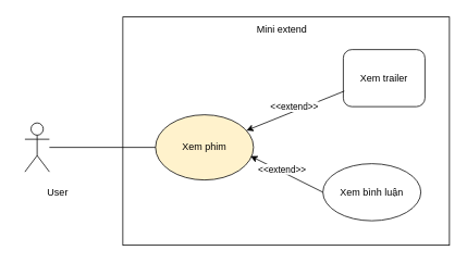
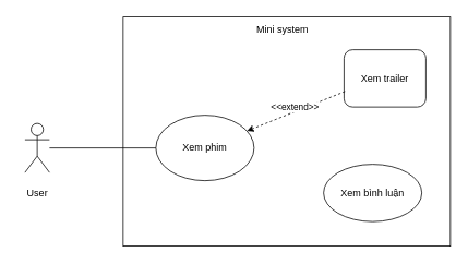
  <mxCell id="0" />
  <mxCell id="1" parent="0" />
  <mxCell id="2" value="" style="shape=umlActor;verticalLabelPosition=bottom;verticalAlign=top;html=1;outlineConnect=0;" parent="1" vertex="1"><mxGeometry x="30" y="150" width="30" height="60" as="geometry" /></mxCell>
  <mxCell id="3" value="" style="rounded=0;whiteSpace=wrap;html=1;" parent="1" vertex="1"><mxGeometry x="260" y="170" width="120" height="60" as="geometry" /></mxCell>
  <mxCell id="4" value="" style="rounded=0;whiteSpace=wrap;html=1;" parent="1" vertex="1"><mxGeometry x="150" y="20" width="400" height="280" as="geometry" /></mxCell>
- <mxCell id="5" value="Xem phim" style="ellipse;whiteSpace=wrap;html=1;fillColor=#fff2cc;" parent="1" vertex="1"><mxGeometry x="190" y="140" width="120" height="80" as="geometry" /></mxCell>
+ <mxCell id="5" value="Xem phim" style="ellipse;whiteSpace=wrap;html=1;" parent="1" vertex="1"><mxGeometry x="190" y="140" width="120" height="80" as="geometry" /></mxCell>
  <mxCell id="6" value="" style="endArrow=none;html=1;rounded=0;" parent="1" target="5" edge="1"><mxGeometry width="50" height="50" relative="1" as="geometry"><mxPoint x="60" y="180" as="sourcePoint" /><mxPoint x="110" y="130" as="targetPoint" /></mxGeometry></mxCell>
  <mxCell id="7" value="Xem trailer" style="whiteSpace=wrap;html=1;rounded=1;" parent="1" vertex="1"><mxGeometry x="420" y="60" width="100" height="70" as="geometry" /></mxCell>
  <mxCell id="8" value="Xem bình luận" style="ellipse;whiteSpace=wrap;html=1;" parent="1" vertex="1"><mxGeometry x="395" y="200" width="120" height="70" as="geometry" /></mxCell>
- <mxCell id="9" value="" style="endArrow=classic;html=1;rounded=0;exitX=0.012;exitY=0.728;exitDx=0;exitDy=0;exitPerimeter=0;" parent="1" source="7" target="5" edge="1"><mxGeometry width="50" height="50" relative="1" as="geometry"><mxPoint x="300" y="230" as="sourcePoint" /><mxPoint x="350" y="180" as="targetPoint" /></mxGeometry></mxCell>
+ <mxCell id="9" value="" style="endArrow=classic;html=1;rounded=0;exitX=0.012;exitY=0.728;exitDx=0;exitDy=0;exitPerimeter=0;dashed=1;" parent="1" source="7" target="5" edge="1"><mxGeometry width="50" height="50" relative="1" as="geometry"><mxPoint x="300" y="230" as="sourcePoint" /><mxPoint x="350" y="180" as="targetPoint" /></mxGeometry></mxCell>
  <mxCell id="10" value="&amp;lt;&amp;lt;extend&amp;gt;&amp;gt;" style="edgeLabel;html=1;align=center;verticalAlign=middle;resizable=0;points=[];" parent="9" vertex="1" connectable="0"><mxGeometry x="0.206" y="2" relative="1" as="geometry"><mxPoint x="10" y="-12" as="offset" /></mxGeometry></mxCell>
- <mxCell id="11" value="" style="endArrow=classic;html=1;rounded=0;exitX=0;exitY=0.5;exitDx=0;exitDy=0;entryX=0.97;entryY=0.633;entryDx=0;entryDy=0;entryPerimeter=0;" parent="1" source="8" target="5" edge="1"><mxGeometry width="50" height="50" relative="1" as="geometry"><mxPoint x="300" y="230" as="sourcePoint" /><mxPoint x="350" y="180" as="targetPoint" /></mxGeometry></mxCell>
- <mxCell id="12" value="&amp;lt;&amp;lt;extend&amp;gt;&amp;gt;" style="edgeLabel;html=1;align=center;verticalAlign=middle;resizable=0;points=[];" parent="11" vertex="1" connectable="0"><mxGeometry x="-0.08" relative="1" as="geometry"><mxPoint x="-9" y="-8" as="offset" /></mxGeometry></mxCell>
- <mxCell id="13" value="User" style="text;html=1;align=center;verticalAlign=middle;resizable=0;points=[];autosize=1;strokeColor=none;fillColor=none;" vertex="1" parent="1"><mxGeometry x="45" y="220" width="50" height="30" as="geometry" /></mxCell>
- <mxCell id="14" value="Mini extend" style="text;html=1;align=center;verticalAlign=middle;whiteSpace=wrap;rounded=0;" vertex="1" parent="1"><mxGeometry x="300" y="20" width="90" height="30" as="geometry" /></mxCell>
+ <mxCell id="13" value="User" style="text;html=1;align=center;verticalAlign=middle;resizable=0;points=[];autosize=1;strokeColor=none;fillColor=none;" vertex="1" parent="1"><mxGeometry x="20" y="220" width="50" height="30" as="geometry" /></mxCell>
+ <mxCell id="14" value="Mini system" style="text;html=1;align=center;verticalAlign=middle;whiteSpace=wrap;rounded=0;" vertex="1" parent="1"><mxGeometry x="300" y="20" width="90" height="30" as="geometry" /></mxCell>
